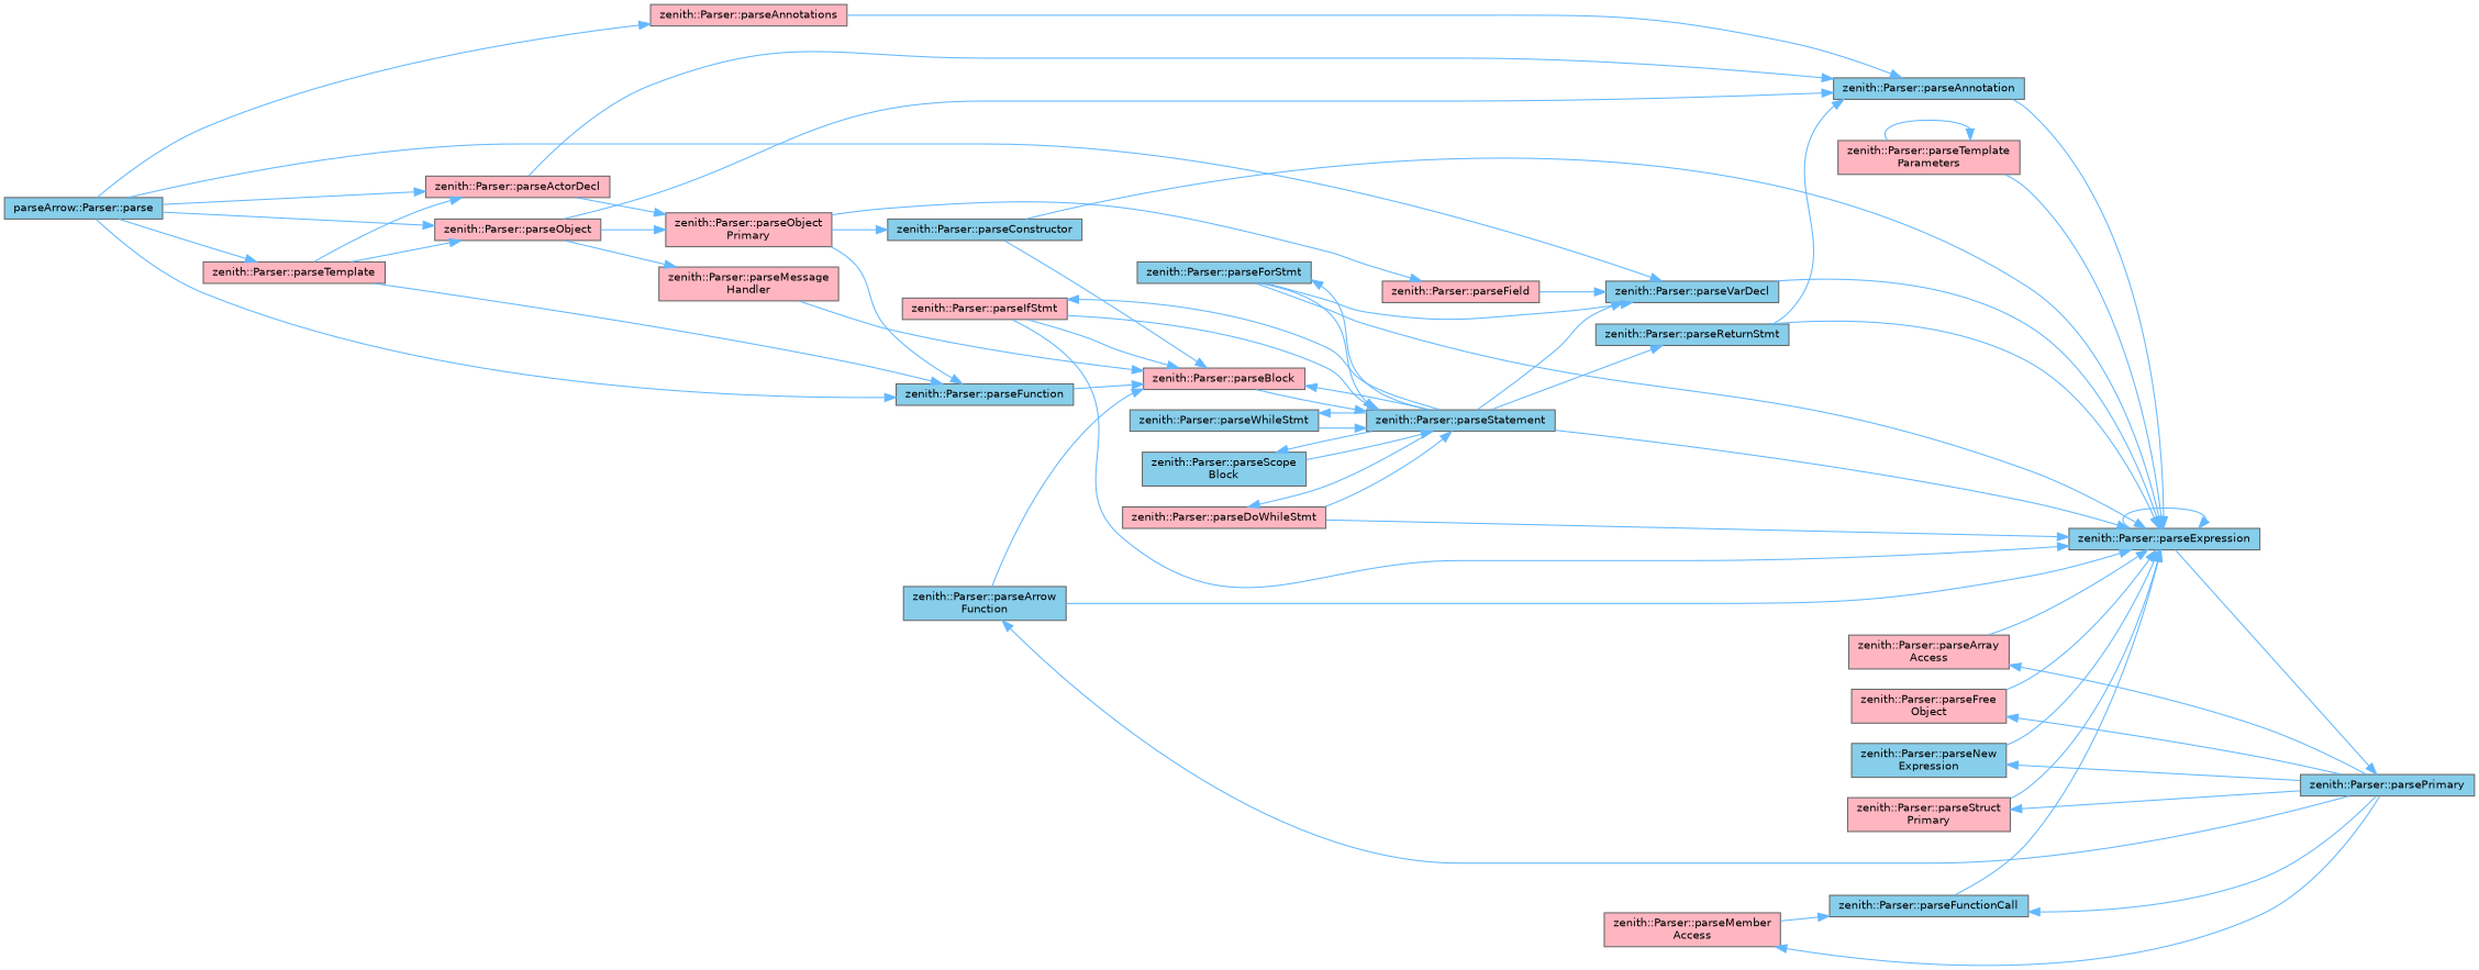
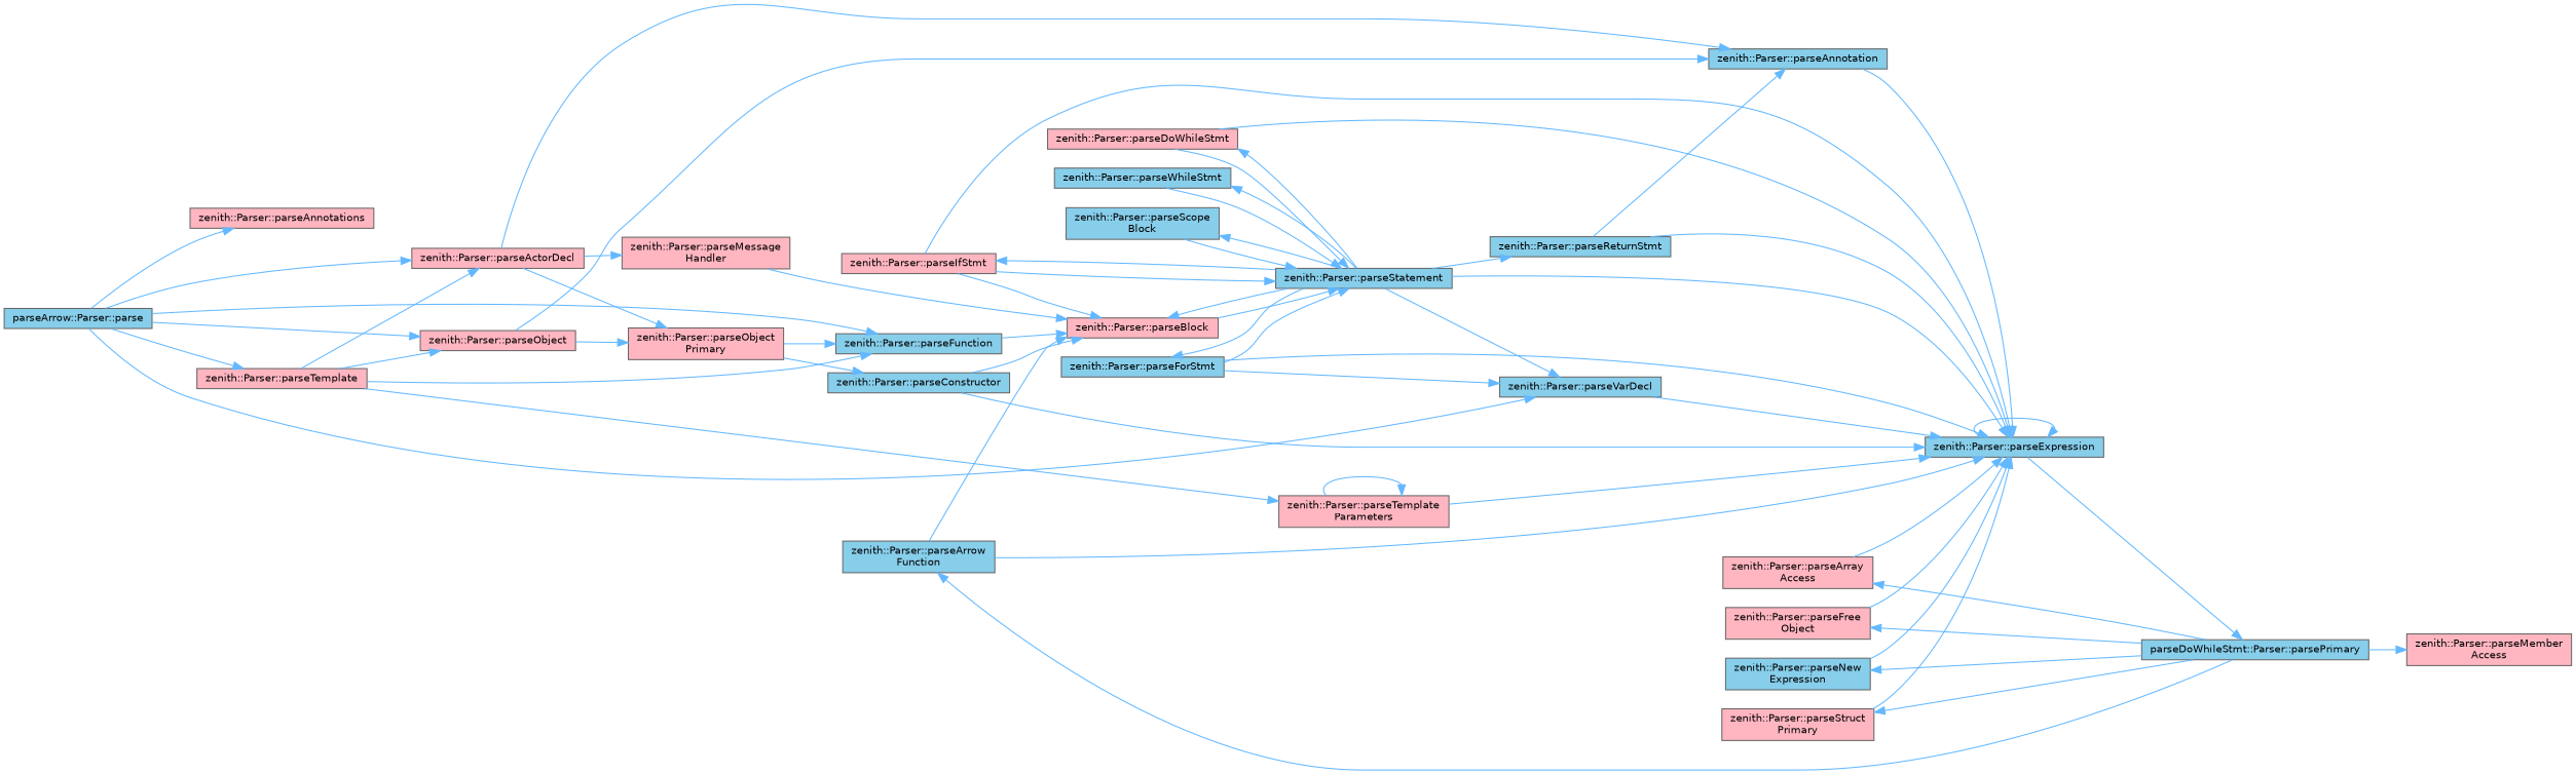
  digraph {
    rankdir=RL
    node [color=grey40 fillcolor=skyblue fontname=Helvetica fontsize=10 shape=box style=filled]
    edge [color=steelblue1 dir=back fontname=Helvetica fontsize=10 labelfontname=Helvetica labelfontsize=10 style=solid]
-   n1 [color=gray40 fontcolor=black height=0.2 label="zenith::Parser::parsePrimary" width=0.4]
+   n1 [color=gray40 fontcolor=black height=0.2 label="parseDoWhileStmt::Parser::parsePrimary" width=0.4]
    n2 [height=0.2 label="zenith::Parser::parseExpression" width=0.4]
    n3 [height=0.2 label="zenith::Parser::parseAnnotation" width=0.4]
    n4 [height=0.2 label="zenith::Parser::parseReturnStmt" width=0.4]
    n5 [height=0.2 label="zenith::Parser::parseStatement" width=0.4]
    n6 [height=0.2 label="zenith::Parser::parseArrow\lFunction" width=0.4]
    n7 [height=0.2 label="zenith::Parser::parseConstructor" width=0.4]
    n8 [fillcolor=lightpink height=0.2 label="zenith::Parser::parseIfStmt" width=0.4]
    n9 [fillcolor=lightpink height=0.2 label="zenith::Parser::parseDoWhileStmt" width=0.4]
    n10 [height=0.2 label="zenith::Parser::parseForStmt" width=0.4]
    n11 [fillcolor=lightpink height=0.2 label="zenith::Parser::parseArray\lAccess" width=0.4]
    n12 [fillcolor=lightpink height=0.2 label="zenith::Parser::parseFree\lObject" width=0.4]
-   n13 [height=0.2 label="zenith::Parser::parseFunctionCall" width=0.4]
    n14 [height=0.2 label="zenith::Parser::parseNew\lExpression" width=0.4]
    n15 [fillcolor=lightpink height=0.2 label="zenith::Parser::parseStruct\lPrimary" width=0.4]
    n16 [fillcolor=lightpink height=0.2 label="zenith::Parser::parseTemplate\lParameters" width=0.4]
    n17 [height=0.2 label="zenith::Parser::parseVarDecl" width=0.4]
    n18 [fillcolor=lightpink height=0.2 label="zenith::Parser::parseActorDecl" width=0.4]
    n19 [fillcolor=lightpink height=0.2 label="zenith::Parser::parseAnnotations" width=0.4]
    n20 [fillcolor=lightpink height=0.2 label="zenith::Parser::parseObject" width=0.4]
    n21 [height=0.2 label="zenith::Parser::parseWhileStmt" width=0.4]
    n22 [fillcolor=lightpink height=0.2 label="zenith::Parser::parseBlock" width=0.4]
    n23 [height=0.2 label="zenith::Parser::parseScope\lBlock" width=0.4]
    n24 [fillcolor=lightpink height=0.2 label="zenith::Parser::parseObject\lPrimary" width=0.4]
    n25 [fillcolor=lightpink height=0.2 label="zenith::Parser::parseMember\lAccess" width=0.4]
    n26 [fillcolor=lightpink height=0.2 label="zenith::Parser::parseTemplate" width=0.4]
    n27 [height=0.2 label="parseArrow::Parser::parse" width=0.4]
-   n28 [fillcolor=lightpink height=0.2 label="zenith::Parser::parseField" width=0.4]
    n29 [height=0.2 label="zenith::Parser::parseFunction" width=0.4]
    n30 [fillcolor=lightpink height=0.2 label="zenith::Parser::parseMessage\lHandler" width=0.4]
    n1 -> n2
    n2 -> n2
    n2 -> n3
    n2 -> n4
    n2 -> n5
    n2 -> n6
    n2 -> n7
    n2 -> n8
    n2 -> n9
    n2 -> n10
    n2 -> n11
    n2 -> n12
-   n2 -> n13
    n2 -> n14
    n2 -> n15
    n2 -> n16
    n2 -> n17
    n3 -> n4
    n3 -> n18
-   n3 -> n19
    n3 -> n20
    n4 -> n5
    n5 -> n8
    n5 -> n9
    n5 -> n10
    n5 -> n21
    n5 -> n22
    n5 -> n23
    n6 -> n1
    n7 -> n24
    n8 -> n5
    n9 -> n5
    n10 -> n5
    n11 -> n1
    n12 -> n1
-   n13 -> n1
-   n13 -> n25
    n14 -> n1
    n15 -> n1
    n16 -> n16
+   n16 -> n26
    n17 -> n5
    n17 -> n10
    n17 -> n27
-   n17 -> n28
    n18 -> n26
    n18 -> n27
    n19 -> n27
    n20 -> n26
    n20 -> n27
    n21 -> n5
    n22 -> n5
    n22 -> n6
    n22 -> n7
    n22 -> n8
    n22 -> n29
    n22 -> n30
    n23 -> n5
    n24 -> n18
    n24 -> n20
    n25 -> n1
    n26 -> n27
-   n28 -> n24
    n29 -> n24
    n29 -> n26
    n29 -> n27
-   n30 -> n20
+   n30 -> n18
  }
